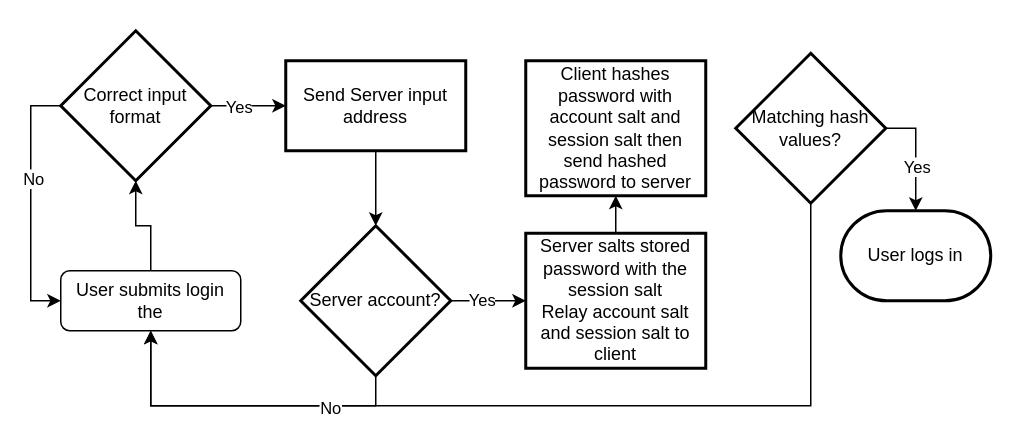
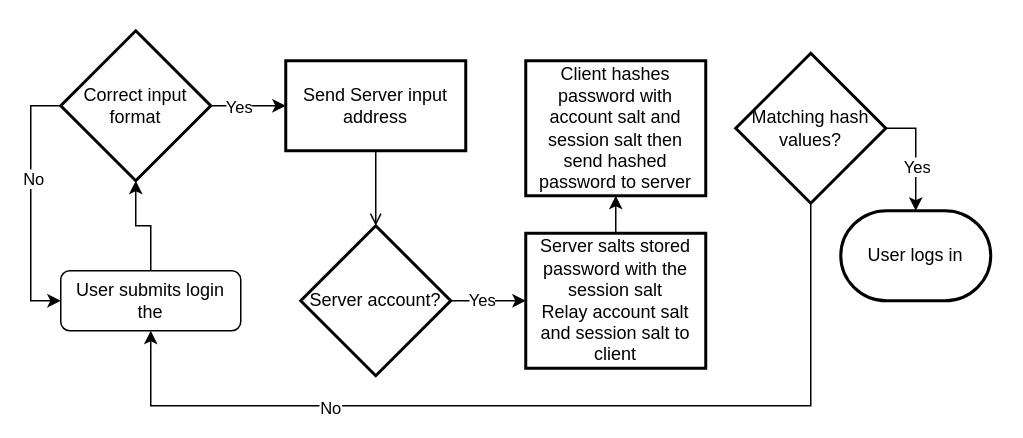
  <mxCell id="0" />
  <mxCell id="1" parent="0" />
  <mxCell id="2" style="edgeStyle=orthogonalEdgeStyle;rounded=0;orthogonalLoop=1;jettySize=auto;html=1;exitX=0.5;exitY=0;exitDx=0;exitDy=0;entryX=0.5;entryY=1;entryDx=0;entryDy=0;entryPerimeter=0;" edge="1" parent="1" source="3" target="23"><mxGeometry relative="1" as="geometry" /></mxCell>
  <mxCell id="3" value="User submits login the" style="rounded=1;whiteSpace=wrap;html=1;fontSize=12;glass=0;strokeWidth=1;shadow=0;" parent="1" vertex="1"><mxGeometry x="40" y="180" width="120" height="40" as="geometry" /></mxCell>
- <mxCell id="4" style="edgeStyle=orthogonalEdgeStyle;rounded=0;orthogonalLoop=1;jettySize=auto;html=1;exitX=0.5;exitY=1;exitDx=0;exitDy=0;entryX=0.5;entryY=0;entryDx=0;entryDy=0;entryPerimeter=0;" edge="1" parent="1" source="5" target="9"><mxGeometry relative="1" as="geometry" /></mxCell>
+ <mxCell id="4" style="edgeStyle=orthogonalEdgeStyle;rounded=0;orthogonalLoop=1;jettySize=auto;html=1;exitX=0.5;exitY=1;exitDx=0;exitDy=0;entryX=0.5;entryY=0;entryDx=0;entryDy=0;entryPerimeter=0;endArrow=open;" edge="1" parent="1" source="5" target="9"><mxGeometry relative="1" as="geometry" /></mxCell>
  <mxCell id="5" value="Send Server input address" style="whiteSpace=wrap;html=1;strokeWidth=2;" vertex="1" parent="1"><mxGeometry x="190" y="40" width="120" height="60" as="geometry" /></mxCell>
  <mxCell id="6" style="edgeStyle=orthogonalEdgeStyle;rounded=0;orthogonalLoop=1;jettySize=auto;html=1;exitX=1;exitY=0.5;exitDx=0;exitDy=0;exitPerimeter=0;" edge="1" parent="1" source="9" target="11"><mxGeometry relative="1" as="geometry" /></mxCell>
  <mxCell id="7" value="Yes" style="edgeLabel;html=1;align=center;verticalAlign=middle;resizable=0;points=[];" vertex="1" connectable="0" parent="6"><mxGeometry x="-0.187" y="1" relative="1" as="geometry"><mxPoint as="offset" /></mxGeometry></mxCell>
- <mxCell id="8" style="edgeStyle=orthogonalEdgeStyle;rounded=0;orthogonalLoop=1;jettySize=auto;html=1;exitX=0.5;exitY=1;exitDx=0;exitDy=0;exitPerimeter=0;entryX=0.5;entryY=1;entryDx=0;entryDy=0;" edge="1" parent="1" source="9" target="3"><mxGeometry relative="1" as="geometry" /></mxCell>
  <mxCell id="9" value="Server account?" style="strokeWidth=2;html=1;shape=mxgraph.flowchart.decision;whiteSpace=wrap;" vertex="1" parent="1"><mxGeometry x="200" y="150" width="100" height="100" as="geometry" /></mxCell>
  <mxCell id="10" style="edgeStyle=orthogonalEdgeStyle;rounded=0;orthogonalLoop=1;jettySize=auto;html=1;exitX=0.5;exitY=0;exitDx=0;exitDy=0;entryX=0.5;entryY=1;entryDx=0;entryDy=0;" edge="1" parent="1" source="11" target="12"><mxGeometry relative="1" as="geometry" /></mxCell>
  <mxCell id="11" value="Server salts stored password with the session salt&lt;br&gt;Relay account salt and session salt to client" style="whiteSpace=wrap;html=1;strokeWidth=2;" vertex="1" parent="1"><mxGeometry x="350" y="155" width="120" height="90" as="geometry" /></mxCell>
  <mxCell id="12" value="Client hashes password with account salt and session salt then send hashed password to server" style="whiteSpace=wrap;html=1;strokeWidth=2;" vertex="1" parent="1"><mxGeometry x="350" y="40" width="120" height="90" as="geometry" /></mxCell>
  <mxCell id="13" style="edgeStyle=orthogonalEdgeStyle;rounded=0;orthogonalLoop=1;jettySize=auto;html=1;exitX=0.5;exitY=1;exitDx=0;exitDy=0;exitPerimeter=0;" edge="1" parent="1" source="17"><mxGeometry relative="1" as="geometry"><mxPoint x="100" y="220" as="targetPoint" /><Array as="points"><mxPoint x="540" y="270" /><mxPoint x="100" y="270" /></Array></mxGeometry></mxCell>
  <mxCell id="14" value="No" style="edgeLabel;html=1;align=center;verticalAlign=middle;resizable=0;points=[];" vertex="1" connectable="0" parent="13"><mxGeometry x="0.46" y="1" relative="1" as="geometry"><mxPoint as="offset" /></mxGeometry></mxCell>
  <mxCell id="15" style="edgeStyle=orthogonalEdgeStyle;rounded=0;orthogonalLoop=1;jettySize=auto;html=1;exitX=1;exitY=0.5;exitDx=0;exitDy=0;exitPerimeter=0;" edge="1" parent="1" source="17" target="18"><mxGeometry relative="1" as="geometry" /></mxCell>
  <mxCell id="16" value="Yes" style="edgeLabel;html=1;align=center;verticalAlign=middle;resizable=0;points=[];" vertex="1" connectable="0" parent="15"><mxGeometry x="-0.363" relative="1" as="geometry"><mxPoint y="21" as="offset" /></mxGeometry></mxCell>
  <mxCell id="17" value="Matching hash values?" style="strokeWidth=2;html=1;shape=mxgraph.flowchart.decision;whiteSpace=wrap;" vertex="1" parent="1"><mxGeometry x="490" y="35" width="100" height="100" as="geometry" /></mxCell>
  <mxCell id="18" value="User logs in" style="strokeWidth=2;html=1;shape=mxgraph.flowchart.terminator;whiteSpace=wrap;" vertex="1" parent="1"><mxGeometry x="560" y="140" width="100" height="60" as="geometry" /></mxCell>
  <mxCell id="19" style="edgeStyle=orthogonalEdgeStyle;rounded=0;orthogonalLoop=1;jettySize=auto;html=1;exitX=0;exitY=0.5;exitDx=0;exitDy=0;exitPerimeter=0;entryX=0;entryY=0.5;entryDx=0;entryDy=0;" edge="1" parent="1" source="23" target="3"><mxGeometry relative="1" as="geometry"><Array as="points"><mxPoint x="20" y="70" /><mxPoint x="20" y="200" /></Array></mxGeometry></mxCell>
  <mxCell id="20" value="No" style="edgeLabel;html=1;align=center;verticalAlign=middle;resizable=0;points=[];" vertex="1" connectable="0" parent="19"><mxGeometry x="-0.204" y="1" relative="1" as="geometry"><mxPoint as="offset" /></mxGeometry></mxCell>
  <mxCell id="21" style="edgeStyle=orthogonalEdgeStyle;rounded=0;orthogonalLoop=1;jettySize=auto;html=1;exitX=1;exitY=0.5;exitDx=0;exitDy=0;exitPerimeter=0;entryX=0;entryY=0.5;entryDx=0;entryDy=0;" edge="1" parent="1" source="23" target="5"><mxGeometry relative="1" as="geometry" /></mxCell>
  <mxCell id="22" value="Yes" style="edgeLabel;html=1;align=center;verticalAlign=middle;resizable=0;points=[];" vertex="1" connectable="0" parent="21"><mxGeometry x="-0.3" relative="1" as="geometry"><mxPoint as="offset" /></mxGeometry></mxCell>
  <mxCell id="23" value="Correct input format" style="strokeWidth=2;html=1;shape=mxgraph.flowchart.decision;whiteSpace=wrap;" vertex="1" parent="1"><mxGeometry x="40" y="20" width="100" height="100" as="geometry" /></mxCell>
